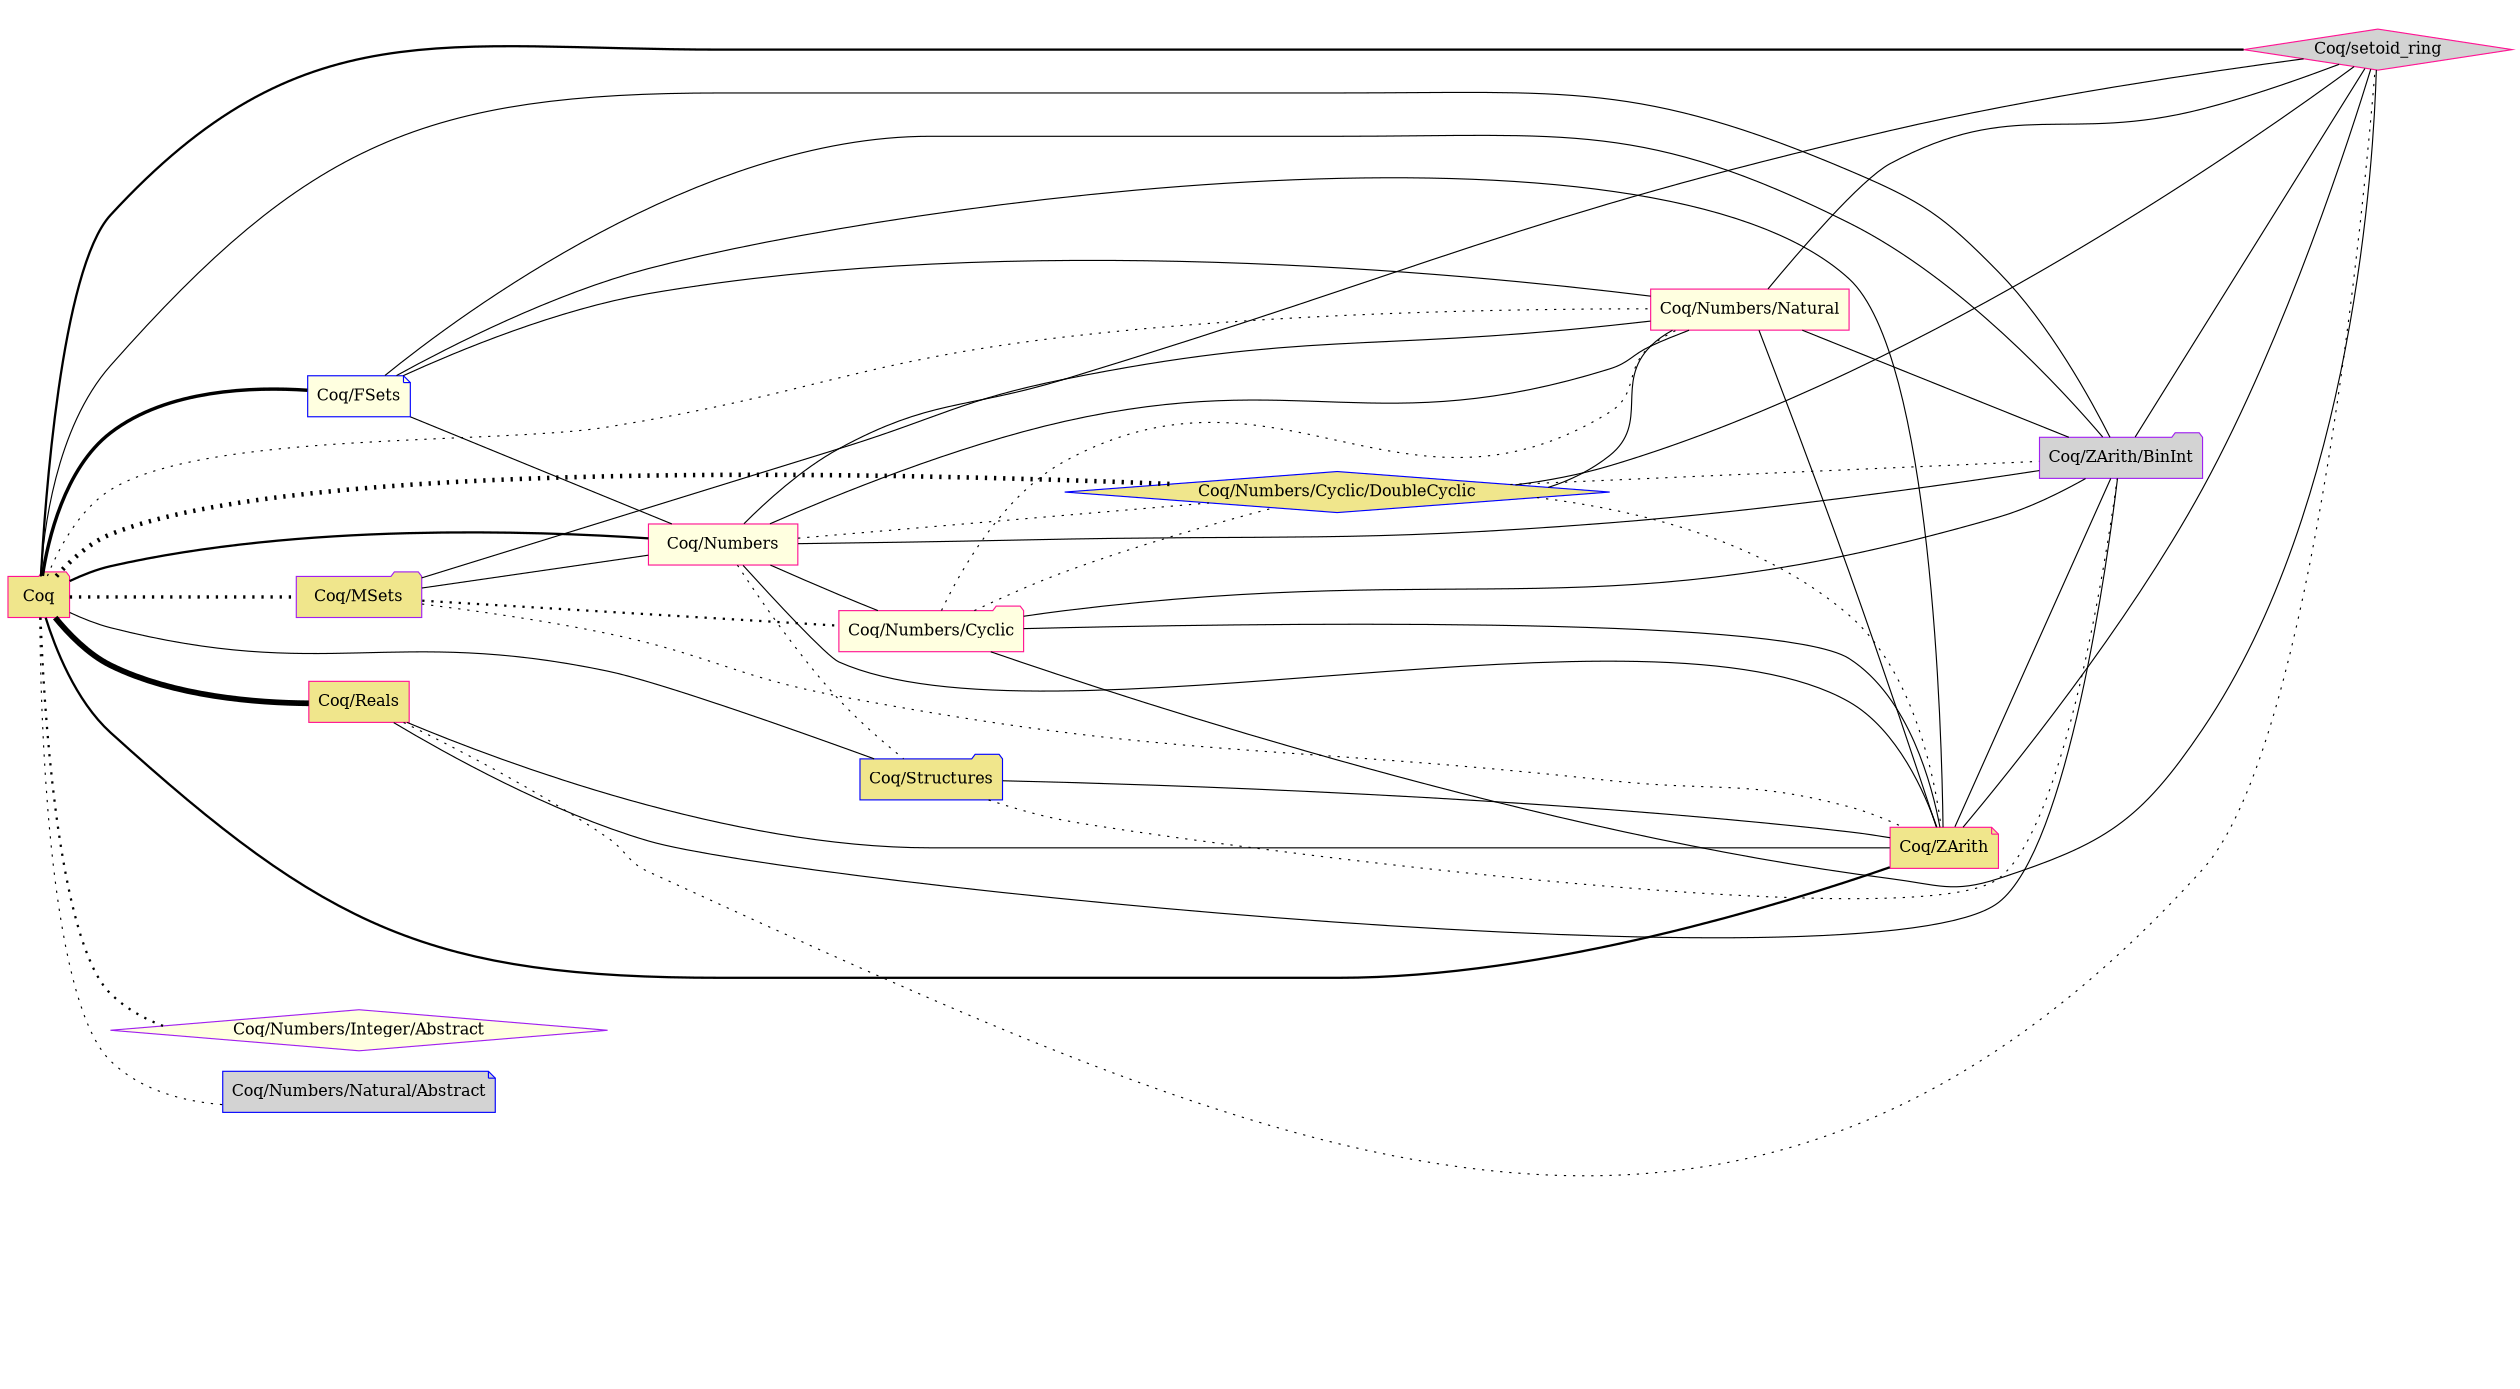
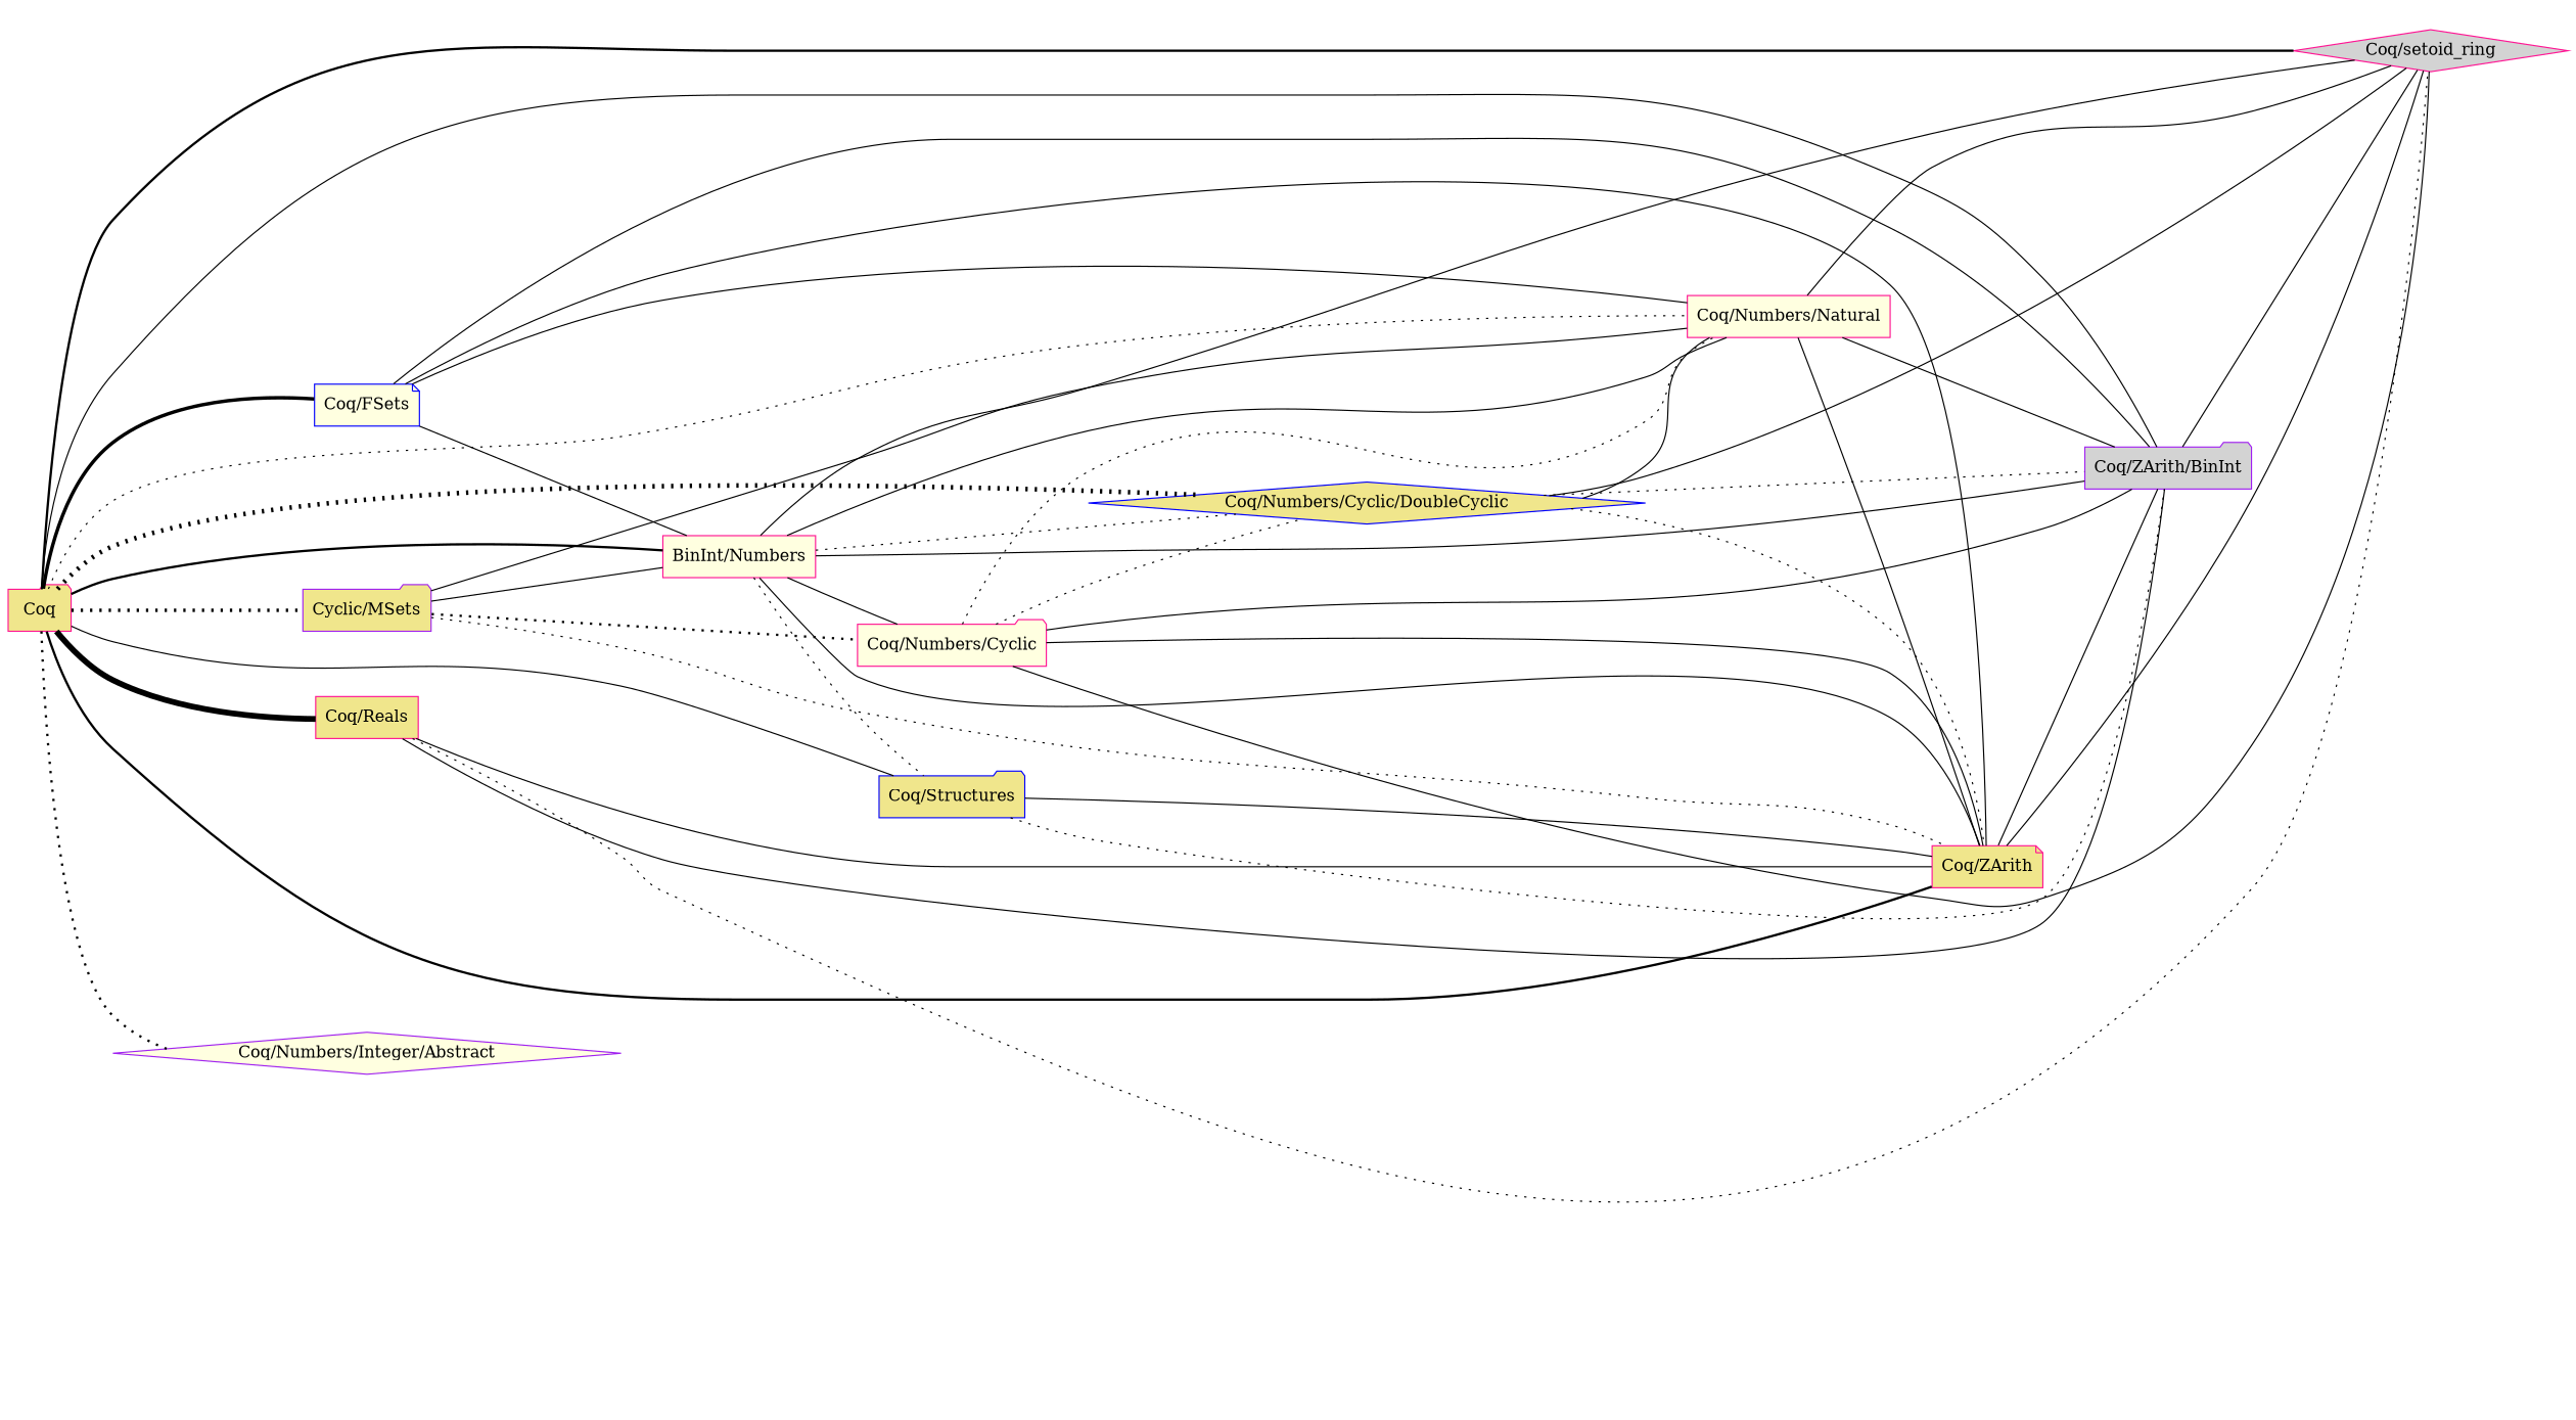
  graph {
    rankdir=LR
    root=Coq
    splines=true
    node [color=deeppink fillcolor=khaki shape=folder style=filled]
    edge [penwidth=1 style=solid weight=12]
    "Coq/FSets" [color=blue fillcolor=lightyellow shape=note]
    Coq
-   "Coq/MSets" [color=purple]
-   "Coq/Numbers" [fillcolor=lightyellow shape=box]
+   "Coq/MSets" [color=purple label="Cyclic/MSets"]
+   "Coq/Numbers" [fillcolor=lightyellow shape=box label="BinInt/Numbers"]
    "Coq/Numbers/Cyclic/DoubleCyclic" [color=blue shape=diamond]
    "Coq/Numbers/Integer/Abstract" [color=purple fillcolor=lightyellow shape=diamond]
    "Coq/Numbers/Natural" [fillcolor=lightyellow shape=box]
-   "Coq/Numbers/Natural/Abstract" [color=blue fillcolor=lightgrey shape=note]
    "Coq/Reals" [shape=box]
    "Coq/Structures" [color=blue]
    "Coq/ZArith" [shape=note]
    "Coq/ZArith/BinInt" [color=purple fillcolor=lightgrey]
    "Coq/setoid_ring" [fillcolor=lightgrey shape=diamond]
    "Coq/Numbers/Cyclic" [fillcolor=lightyellow]
    "Coq/FSets" -- "Coq/Numbers" [weight=22]
    "Coq/FSets" -- "Coq/Numbers/Natural"
    "Coq/FSets" -- "Coq/ZArith" [weight=84]
    "Coq/FSets" -- "Coq/ZArith/BinInt" [weight=119]
    Coq -- "Coq/FSets" [penwidth=3 style=bold weight=28542]
    Coq -- "Coq/MSets" [penwidth=3 style=dotted weight=22474]
    Coq -- "Coq/Numbers" [penwidth=2 style=bold weight=11665]
    Coq -- "Coq/Numbers/Cyclic/DoubleCyclic" [penwidth=4 style=dotted weight=39733]
    Coq -- "Coq/Numbers/Integer/Abstract" [penwidth=2 style=dotted weight=16771]
    Coq -- "Coq/Numbers/Natural" [style=dotted weight=5773]
-   Coq -- "Coq/Numbers/Natural/Abstract" [style=dotted weight=9224]
    Coq -- "Coq/Reals" [penwidth=5 weight=52169]
    Coq -- "Coq/Structures" [style=bold weight=3194]
    Coq -- "Coq/ZArith" [penwidth=2 weight=17312]
    Coq -- "Coq/ZArith/BinInt" [weight=2117]
    Coq -- "Coq/setoid_ring" [penwidth=2 style=bold weight=15951]
    "Coq/MSets" -- "Coq/Numbers" [style=bold weight=11]
    "Coq/MSets" -- "Coq/Numbers/Natural" [weight=127]
    "Coq/MSets" -- "Coq/ZArith" [style=dotted weight=50]
    "Coq/MSets" -- "Coq/Numbers/Cyclic" [penwidth=2 style=dotted weight=13987]
    "Coq/Numbers" -- "Coq/Numbers/Cyclic/DoubleCyclic" [style=dotted weight=64]
    "Coq/Numbers" -- "Coq/Numbers/Natural"
    "Coq/Numbers" -- "Coq/Structures" [style=dotted weight=6]
    "Coq/Numbers" -- "Coq/ZArith" [style=bold weight=993]
    "Coq/Numbers" -- "Coq/ZArith/BinInt" [weight=1066]
    "Coq/Numbers" -- "Coq/setoid_ring" [style=bold weight=238]
    "Coq/Numbers" -- "Coq/Numbers/Cyclic" [style=bold weight=10]
    "Coq/Numbers/Cyclic/DoubleCyclic" -- "Coq/Numbers/Natural" [style=bold weight=17]
    "Coq/Numbers/Cyclic/DoubleCyclic" -- "Coq/ZArith" [style=dotted weight=2836]
    "Coq/Numbers/Cyclic/DoubleCyclic" -- "Coq/ZArith/BinInt" [style=dotted weight=2145]
    "Coq/Numbers/Cyclic/DoubleCyclic" -- "Coq/setoid_ring" [weight=789]
    "Coq/Numbers/Natural" -- "Coq/ZArith" [weight=1119]
    "Coq/Numbers/Natural" -- "Coq/ZArith/BinInt" [style=bold weight=573]
    "Coq/Numbers/Natural" -- "Coq/setoid_ring" [style=bold weight=50]
    "Coq/Reals" -- "Coq/ZArith" [style=bold weight=10324]
    "Coq/Reals" -- "Coq/ZArith/BinInt" [weight=28]
    "Coq/Reals" -- "Coq/setoid_ring" [style=dotted weight=7466]
    "Coq/Structures" -- "Coq/ZArith" [weight=10]
    "Coq/Structures" -- "Coq/ZArith/BinInt" [style=dotted weight=4]
    "Coq/ZArith" -- "Coq/ZArith/BinInt" [weight=1937]
    "Coq/ZArith" -- "Coq/setoid_ring" [weight=124]
    "Coq/ZArith/BinInt" -- "Coq/setoid_ring" [style=bold weight=44]
    "Coq/Numbers/Cyclic" -- "Coq/Numbers/Cyclic/DoubleCyclic" [style=dotted weight=26]
    "Coq/Numbers/Cyclic" -- "Coq/Numbers/Natural" [style=dotted weight=107]
    "Coq/Numbers/Cyclic" -- "Coq/ZArith" [weight=2934]
    "Coq/Numbers/Cyclic" -- "Coq/ZArith/BinInt" [weight=870]
    "Coq/Numbers/Cyclic" -- "Coq/setoid_ring" [style=bold weight=239]
  }
